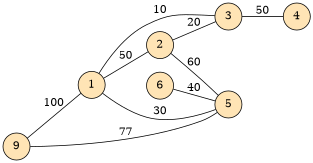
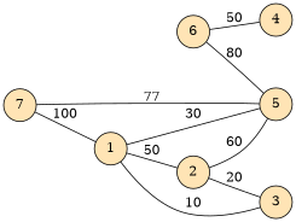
  strict graph {
    rankdir=LR
    node [fillcolor=moccasin shape=circle style=filled]
    6
    5
    3
    4
    2
    1
-   7 [label=9]
-   6 -- 5 [label=40]
-   3 -- 4 [label=50]
+   7
+   6 -- 5 [label=80]
+   6 -- 4 [label=50]
    2 -- 5 [label=60]
    2 -- 3 [label=20]
    1 -- 5 [label=30]
    1 -- 3 [label=10]
    1 -- 2 [label=50]
    7 -- 5 [label=77]
    7 -- 1 [label=100]
  }
